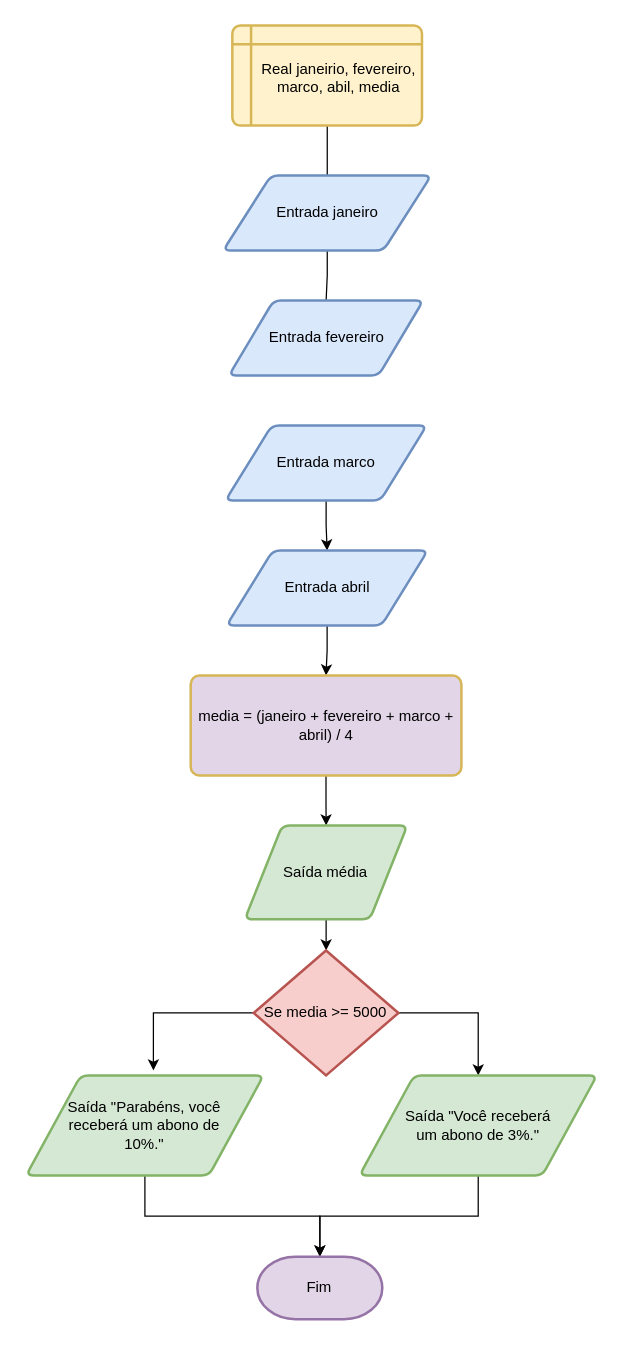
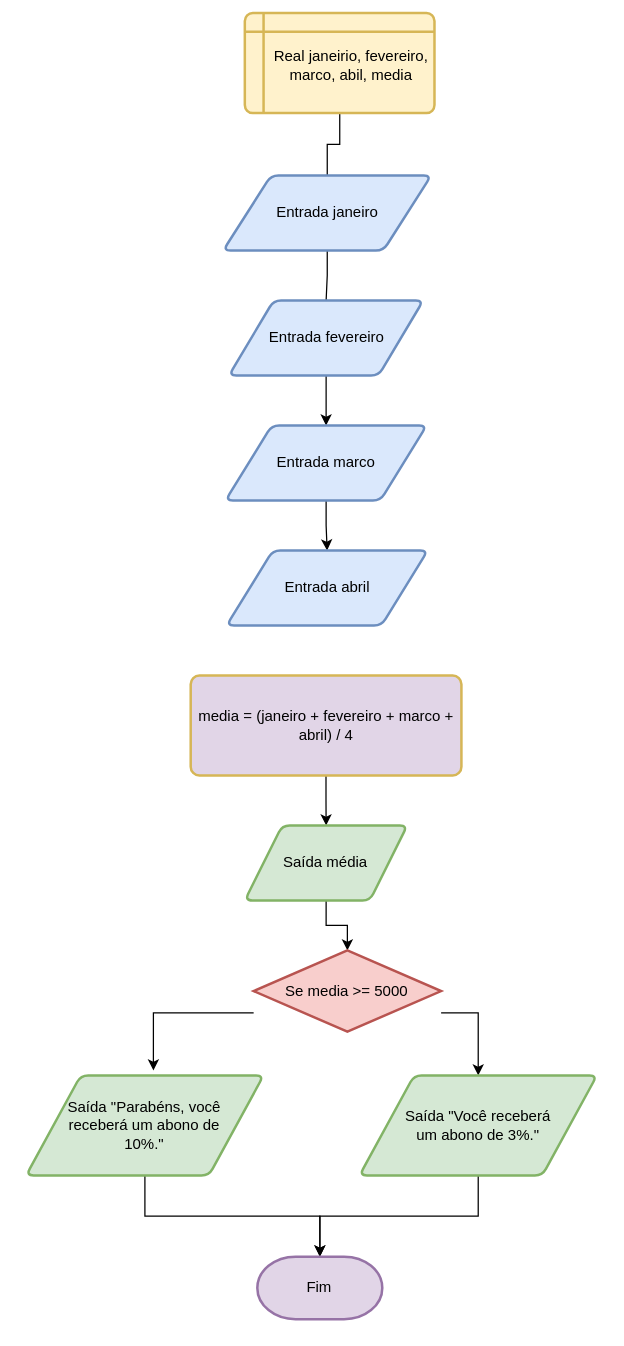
  <mxCell id="0" />
  <mxCell id="1" parent="0" />
  <mxCell id="2" style="edgeStyle=orthogonalEdgeStyle;rounded=0;orthogonalLoop=1;jettySize=auto;html=1;endArrow=none;" edge="1" parent="1" source="3" target="5"><mxGeometry relative="1" as="geometry" /></mxCell>
- <mxCell id="3" value="Real janeirio, fevereiro, marco, abil, media" style="shape=internalStorage;whiteSpace=wrap;html=1;dx=15;dy=15;rounded=1;arcSize=8;strokeWidth=2;fillColor=#fff2cc;strokeColor=#d6b656;align=center;spacingLeft=19;spacingTop=4;" vertex="1" parent="1"><mxGeometry x="185.25" y="20" width="151.75" height="80" as="geometry" /></mxCell>
+ <mxCell id="3" value="Real janeirio, fevereiro, marco, abil, media" style="shape=internalStorage;whiteSpace=wrap;html=1;dx=15;dy=15;rounded=1;arcSize=8;strokeWidth=2;fillColor=#fff2cc;strokeColor=#d6b656;align=center;spacingLeft=19;spacingTop=4;" vertex="1" parent="1"><mxGeometry x="195.25" y="10" width="151.75" height="80" as="geometry" /></mxCell>
  <mxCell id="4" style="edgeStyle=orthogonalEdgeStyle;rounded=0;orthogonalLoop=1;jettySize=auto;html=1;endArrow=none;" edge="1" parent="1" source="5" target="7"><mxGeometry relative="1" as="geometry" /></mxCell>
  <mxCell id="5" value="Entrada janeiro" style="shape=parallelogram;html=1;strokeWidth=2;perimeter=parallelogramPerimeter;whiteSpace=wrap;rounded=1;arcSize=12;size=0.23;align=center;fillColor=#dae8fc;strokeColor=#6c8ebf;" vertex="1" parent="1"><mxGeometry x="177.88" y="140" width="166.5" height="60" as="geometry" /></mxCell>
+ <mxCell id="6" style="edgeStyle=orthogonalEdgeStyle;rounded=0;orthogonalLoop=1;jettySize=auto;html=1;" edge="1" parent="1" source="7" target="9"><mxGeometry relative="1" as="geometry" /></mxCell>
  <mxCell id="7" value="Entrada fevereiro" style="shape=parallelogram;html=1;strokeWidth=2;perimeter=parallelogramPerimeter;whiteSpace=wrap;rounded=1;arcSize=12;size=0.23;align=center;fillColor=#dae8fc;strokeColor=#6c8ebf;" vertex="1" parent="1"><mxGeometry x="182.5" y="240" width="155.5" height="60" as="geometry" /></mxCell>
  <mxCell id="8" style="edgeStyle=orthogonalEdgeStyle;rounded=0;orthogonalLoop=1;jettySize=auto;html=1;" edge="1" parent="1" source="9" target="11"><mxGeometry relative="1" as="geometry" /></mxCell>
  <mxCell id="9" value="Entrada marco" style="shape=parallelogram;html=1;strokeWidth=2;perimeter=parallelogramPerimeter;whiteSpace=wrap;rounded=1;arcSize=12;size=0.23;align=center;fillColor=#dae8fc;strokeColor=#6c8ebf;" vertex="1" parent="1"><mxGeometry x="179.75" y="340" width="161" height="60" as="geometry" /></mxCell>
- <mxCell id="10" style="edgeStyle=orthogonalEdgeStyle;rounded=0;orthogonalLoop=1;jettySize=auto;html=1;" edge="1" parent="1" source="11" target="13"><mxGeometry relative="1" as="geometry" /></mxCell>
  <mxCell id="11" value="Entrada abril" style="shape=parallelogram;html=1;strokeWidth=2;perimeter=parallelogramPerimeter;whiteSpace=wrap;rounded=1;arcSize=12;size=0.23;align=center;fillColor=#dae8fc;strokeColor=#6c8ebf;" vertex="1" parent="1"><mxGeometry x="180.63" y="440" width="161" height="60" as="geometry" /></mxCell>
  <mxCell id="12" style="edgeStyle=orthogonalEdgeStyle;rounded=0;orthogonalLoop=1;jettySize=auto;html=1;" edge="1" parent="1" source="13" target="15"><mxGeometry relative="1" as="geometry" /></mxCell>
  <mxCell id="13" value="media = (janeiro + fevereiro + marco + abril)&amp;nbsp;/ 4" style="rounded=1;whiteSpace=wrap;html=1;absoluteArcSize=1;arcSize=14;strokeWidth=2;align=center;fillColor=#e1d5e7;strokeColor=#d6b656;" vertex="1" parent="1"><mxGeometry x="151.94" y="540" width="216.62" height="80" as="geometry" /></mxCell>
  <mxCell id="14" style="edgeStyle=orthogonalEdgeStyle;rounded=0;orthogonalLoop=1;jettySize=auto;html=1;" edge="1" parent="1" source="15" target="18"><mxGeometry relative="1" as="geometry" /></mxCell>
- <mxCell id="15" value="Saída média" style="shape=parallelogram;html=1;strokeWidth=2;perimeter=parallelogramPerimeter;whiteSpace=wrap;rounded=1;arcSize=12;size=0.23;align=center;fillColor=#d5e8d4;strokeColor=#82b366;" vertex="1" parent="1"><mxGeometry x="195.25" y="660" width="130" height="75" as="geometry" /></mxCell>
+ <mxCell id="15" value="Saída média" style="shape=parallelogram;html=1;strokeWidth=2;perimeter=parallelogramPerimeter;whiteSpace=wrap;rounded=1;arcSize=12;size=0.23;align=center;fillColor=#d5e8d4;strokeColor=#82b366;" vertex="1" parent="1"><mxGeometry x="195.25" y="660" width="130" height="60" as="geometry" /></mxCell>
  <mxCell id="16" style="edgeStyle=orthogonalEdgeStyle;rounded=0;orthogonalLoop=1;jettySize=auto;html=1;entryX=0.536;entryY=-0.05;entryDx=0;entryDy=0;entryPerimeter=0;" edge="1" parent="1" source="18" target="20"><mxGeometry relative="1" as="geometry"><Array as="points"><mxPoint x="122" y="810" /></Array></mxGeometry></mxCell>
  <mxCell id="17" style="edgeStyle=orthogonalEdgeStyle;rounded=0;orthogonalLoop=1;jettySize=auto;html=1;" edge="1" parent="1" source="18" target="22"><mxGeometry relative="1" as="geometry"><Array as="points"><mxPoint x="382" y="810" /></Array></mxGeometry></mxCell>
- <mxCell id="18" value="Se media &amp;gt;=&amp;nbsp;5000" style="strokeWidth=2;html=1;shape=mxgraph.flowchart.decision;whiteSpace=wrap;align=center;fillColor=#f8cecc;strokeColor=#b85450;" vertex="1" parent="1"><mxGeometry x="202.31" y="760" width="115.87" height="100" as="geometry" /></mxCell>
+ <mxCell id="18" value="Se media &amp;gt;=&amp;nbsp;5000" style="strokeWidth=2;html=1;shape=mxgraph.flowchart.decision;whiteSpace=wrap;align=center;fillColor=#f8cecc;strokeColor=#b85450;" vertex="1" parent="1"><mxGeometry x="202.31" y="760" width="150" height="65" as="geometry" /></mxCell>
  <mxCell id="19" style="edgeStyle=orthogonalEdgeStyle;rounded=0;orthogonalLoop=1;jettySize=auto;html=1;" edge="1" parent="1" source="20" target="23"><mxGeometry relative="1" as="geometry" /></mxCell>
  <mxCell id="20" value="Saída &quot;Parabéns, você receberá um abono de 10%.&quot;" style="shape=parallelogram;html=1;strokeWidth=2;perimeter=parallelogramPerimeter;whiteSpace=wrap;rounded=1;arcSize=12;size=0.23;align=center;fillColor=#d5e8d4;strokeColor=#82b366;spacingTop=0;spacingLeft=30;spacingRight=30;" vertex="1" parent="1"><mxGeometry x="20.25" y="860" width="190" height="80" as="geometry" /></mxCell>
  <mxCell id="21" style="edgeStyle=orthogonalEdgeStyle;rounded=0;orthogonalLoop=1;jettySize=auto;html=1;" edge="1" parent="1" source="22" target="23"><mxGeometry relative="1" as="geometry" /></mxCell>
  <mxCell id="22" value="Saída &quot;Você receberá um abono de 3%.&quot;" style="shape=parallelogram;html=1;strokeWidth=2;perimeter=parallelogramPerimeter;whiteSpace=wrap;rounded=1;arcSize=12;size=0.23;align=center;fillColor=#d5e8d4;strokeColor=#82b366;spacingTop=0;spacingLeft=30;spacingRight=30;" vertex="1" parent="1"><mxGeometry x="287" y="860" width="190" height="80" as="geometry" /></mxCell>
  <mxCell id="23" value="Fim" style="strokeWidth=2;html=1;shape=mxgraph.flowchart.terminator;whiteSpace=wrap;align=center;fillColor=#e1d5e7;strokeColor=#9673a6;" vertex="1" parent="1"><mxGeometry x="205.25" y="1005" width="100" height="50" as="geometry" /></mxCell>
